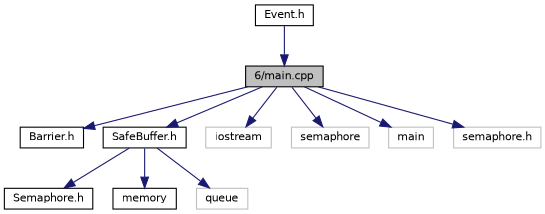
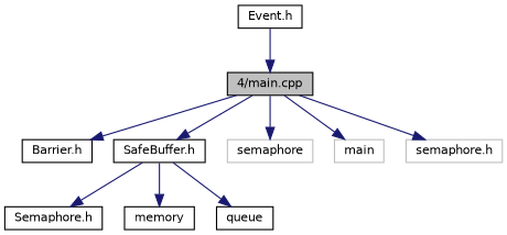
  digraph {
    node [color=black fillcolor=white fontname=Helvetica fontsize=10 shape=record style=filled]
    edge [color=midnightblue fontname=Helvetica fontsize=10 labelfontname=Helvetica labelfontsize=10 style=solid]
-   n1 [fillcolor=grey75 fontcolor=black height=0.2 label="6/main.cpp" width=0.4]
+   n1 [fillcolor=grey75 fontcolor=black height=0.2 label="4/main.cpp" width=0.4]
    n2 [height=0.2 label="Barrier.h" width=0.4]
    n3 [height=0.2 label="SafeBuffer.h" width=0.4]
-   n4 [color=grey75 height=0.2 label=iostream width=0.4]
    n5 [color=grey75 height=0.2 label=semaphore width=0.4]
    n6 [color=grey75 height=0.2 label=main width=0.4]
    n7 [color=grey75 height=0.2 label="semaphore.h" width=0.4]
    n8 [height=0.2 label="Event.h" width=0.4]
    n9 [height=0.2 label="Semaphore.h" width=0.4]
    n10 [height=0.2 label=memory width=0.4]
-   n11 [color=grey75 height=0.2 label=queue width=0.4]
+   n11 [height=0.2 label=queue width=0.4]
    n1 -> n2
    n1 -> n3
-   n1 -> n4
    n1 -> n5
    n1 -> n6
    n1 -> n7
    n3 -> n9
    n3 -> n10
    n3 -> n11
    n8 -> n1
  }
